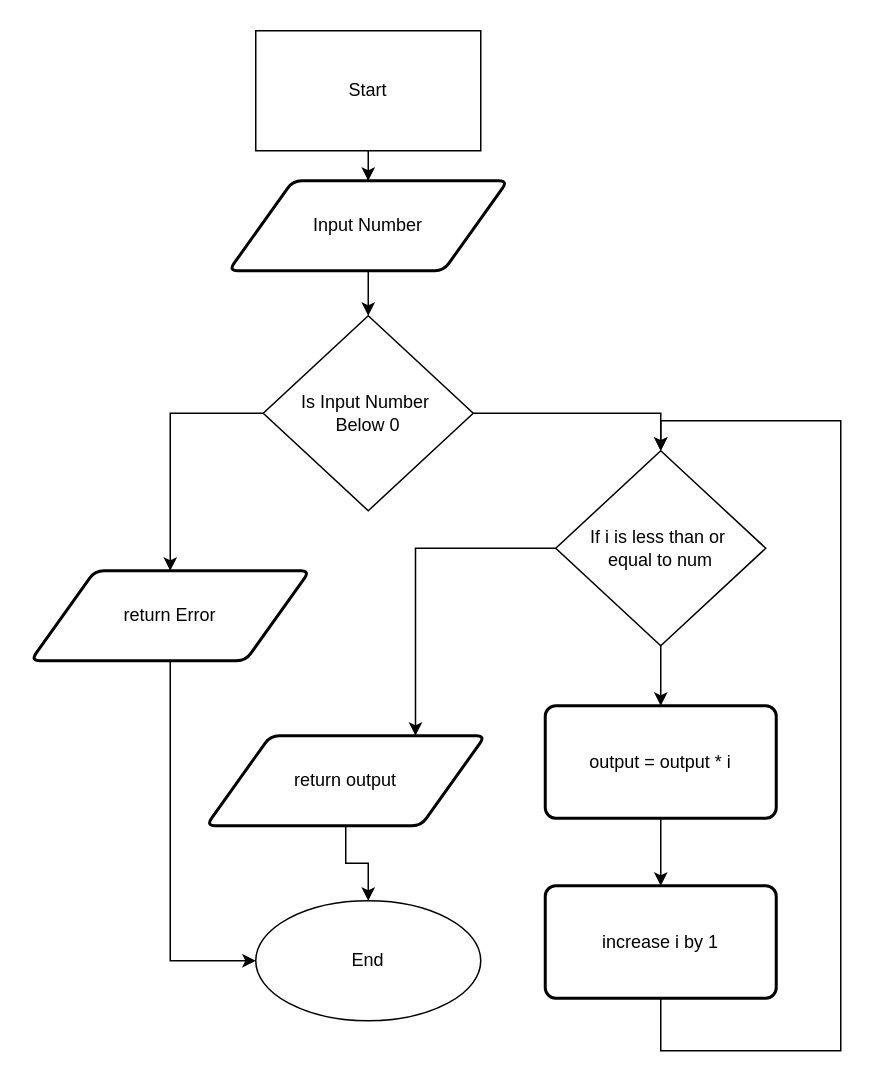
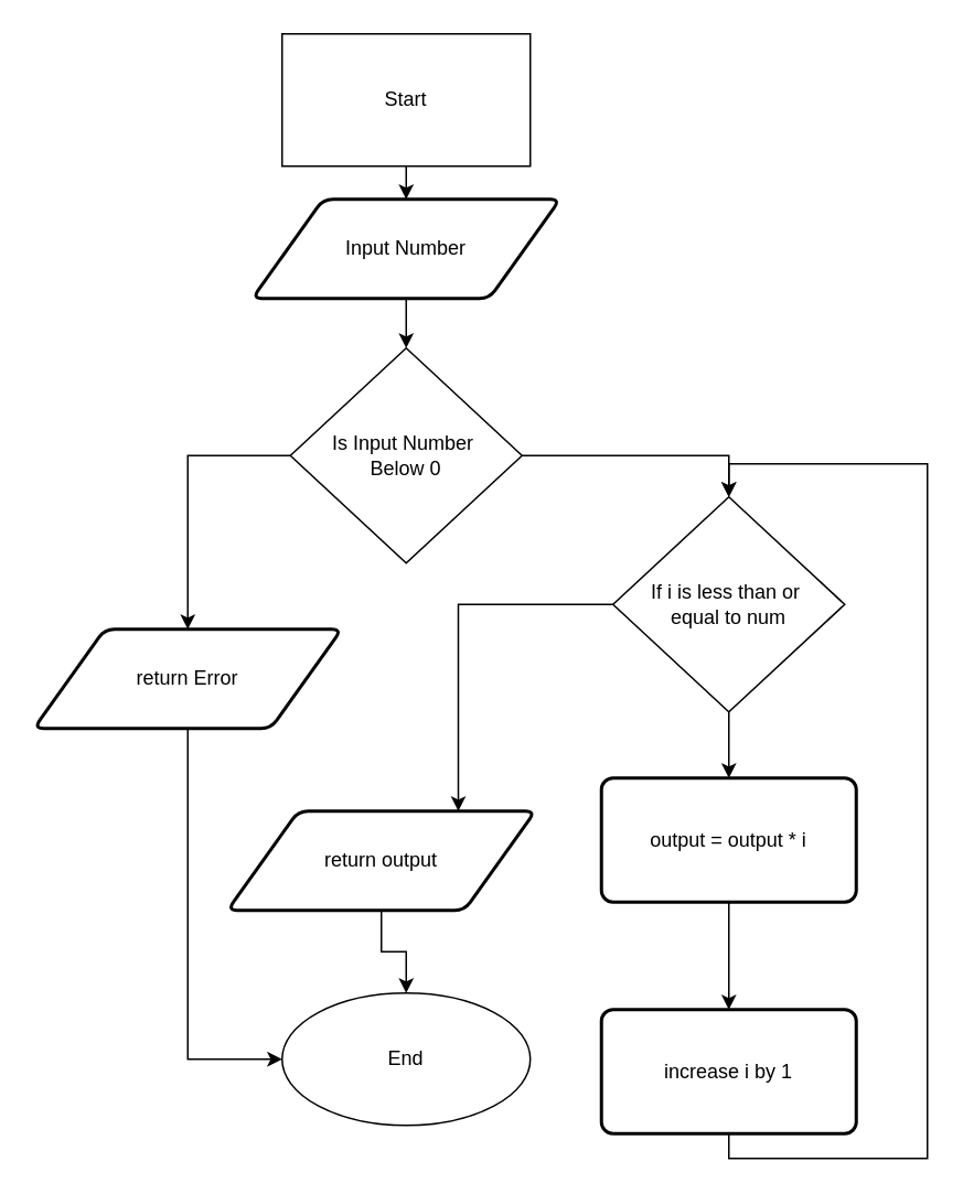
  <mxCell id="0" />
  <mxCell id="1" parent="0" />
  <mxCell id="2" value="" style="edgeStyle=orthogonalEdgeStyle;rounded=0;orthogonalLoop=1;jettySize=auto;html=1;" edge="1" parent="1" source="3" target="8"><mxGeometry relative="1" as="geometry" /></mxCell>
  <mxCell id="3" value="Start" style="whiteSpace=wrap;html=1;rounded=0;" vertex="1" parent="1"><mxGeometry x="170" y="20" width="150" height="80" as="geometry" /></mxCell>
  <mxCell id="4" style="edgeStyle=orthogonalEdgeStyle;rounded=0;orthogonalLoop=1;jettySize=auto;html=1;entryX=0.5;entryY=0;entryDx=0;entryDy=0;" edge="1" parent="1" source="6" target="11"><mxGeometry relative="1" as="geometry" /></mxCell>
  <mxCell id="5" style="edgeStyle=orthogonalEdgeStyle;rounded=0;orthogonalLoop=1;jettySize=auto;html=1;entryX=0.5;entryY=0;entryDx=0;entryDy=0;" edge="1" parent="1" source="6" target="17"><mxGeometry relative="1" as="geometry"><Array as="points"><mxPoint x="113" y="275" /></Array></mxGeometry></mxCell>
  <mxCell id="6" value="Is Input Number&amp;nbsp;&lt;div&gt;Below 0&lt;/div&gt;" style="rhombus;whiteSpace=wrap;html=1;" vertex="1" parent="1"><mxGeometry x="175" y="210" width="140" height="130" as="geometry" /></mxCell>
  <mxCell id="7" value="" style="edgeStyle=orthogonalEdgeStyle;rounded=0;orthogonalLoop=1;jettySize=auto;html=1;" edge="1" parent="1" source="8" target="6"><mxGeometry relative="1" as="geometry" /></mxCell>
  <mxCell id="8" value="Input Number" style="shape=parallelogram;html=1;strokeWidth=2;perimeter=parallelogramPerimeter;whiteSpace=wrap;rounded=1;arcSize=12;size=0.23;" vertex="1" parent="1"><mxGeometry x="152" y="120" width="186" height="60" as="geometry" /></mxCell>
  <mxCell id="9" value="" style="edgeStyle=orthogonalEdgeStyle;rounded=0;orthogonalLoop=1;jettySize=auto;html=1;" edge="1" parent="1" source="11" target="13"><mxGeometry relative="1" as="geometry" /></mxCell>
  <mxCell id="10" style="edgeStyle=orthogonalEdgeStyle;rounded=0;orthogonalLoop=1;jettySize=auto;html=1;entryX=0.75;entryY=0;entryDx=0;entryDy=0;" edge="1" parent="1" source="11" target="19"><mxGeometry relative="1" as="geometry" /></mxCell>
  <mxCell id="11" value="If i is less than or&amp;nbsp;&lt;div&gt;equal to num&lt;/div&gt;" style="rhombus;whiteSpace=wrap;html=1;" vertex="1" parent="1"><mxGeometry x="370" y="300" width="140" height="130" as="geometry" /></mxCell>
  <mxCell id="12" value="" style="edgeStyle=orthogonalEdgeStyle;rounded=0;orthogonalLoop=1;jettySize=auto;html=1;" edge="1" parent="1" source="13" target="15"><mxGeometry relative="1" as="geometry" /></mxCell>
  <mxCell id="13" value="output = output * i" style="rounded=1;whiteSpace=wrap;html=1;absoluteArcSize=1;arcSize=14;strokeWidth=2;" vertex="1" parent="1"><mxGeometry x="363" y="470" width="154" height="75" as="geometry" /></mxCell>
  <mxCell id="14" style="edgeStyle=orthogonalEdgeStyle;rounded=0;orthogonalLoop=1;jettySize=auto;html=1;entryX=0.5;entryY=0;entryDx=0;entryDy=0;" edge="1" parent="1" source="15" target="11"><mxGeometry relative="1" as="geometry"><Array as="points"><mxPoint x="440" y="700" /><mxPoint x="560" y="700" /><mxPoint x="560" y="280" /><mxPoint x="440" y="280" /></Array></mxGeometry></mxCell>
- <mxCell id="15" value="increase i by 1" style="rounded=1;whiteSpace=wrap;html=1;absoluteArcSize=1;arcSize=14;strokeWidth=2;" vertex="1" parent="1"><mxGeometry x="363" y="590" width="154" height="75" as="geometry" /></mxCell>
+ <mxCell id="15" value="increase i by 1" style="rounded=1;whiteSpace=wrap;html=1;absoluteArcSize=1;arcSize=14;strokeWidth=2;" vertex="1" parent="1"><mxGeometry x="363" y="610" width="154" height="75" as="geometry" /></mxCell>
  <mxCell id="16" style="edgeStyle=orthogonalEdgeStyle;rounded=0;orthogonalLoop=1;jettySize=auto;html=1;entryX=0;entryY=0.5;entryDx=0;entryDy=0;" edge="1" parent="1" source="17" target="20"><mxGeometry relative="1" as="geometry" /></mxCell>
  <mxCell id="17" value="return Error" style="shape=parallelogram;html=1;strokeWidth=2;perimeter=parallelogramPerimeter;whiteSpace=wrap;rounded=1;arcSize=12;size=0.23;" vertex="1" parent="1"><mxGeometry x="20" y="380" width="186" height="60" as="geometry" /></mxCell>
  <mxCell id="18" value="" style="edgeStyle=orthogonalEdgeStyle;rounded=0;orthogonalLoop=1;jettySize=auto;html=1;" edge="1" parent="1" source="19" target="20"><mxGeometry relative="1" as="geometry" /></mxCell>
  <mxCell id="19" value="return output" style="shape=parallelogram;html=1;strokeWidth=2;perimeter=parallelogramPerimeter;whiteSpace=wrap;rounded=1;arcSize=12;size=0.23;" vertex="1" parent="1"><mxGeometry x="137" y="490" width="186" height="60" as="geometry" /></mxCell>
  <mxCell id="20" value="End" style="ellipse;whiteSpace=wrap;html=1;" vertex="1" parent="1"><mxGeometry x="170" y="600" width="150" height="80" as="geometry" /></mxCell>
